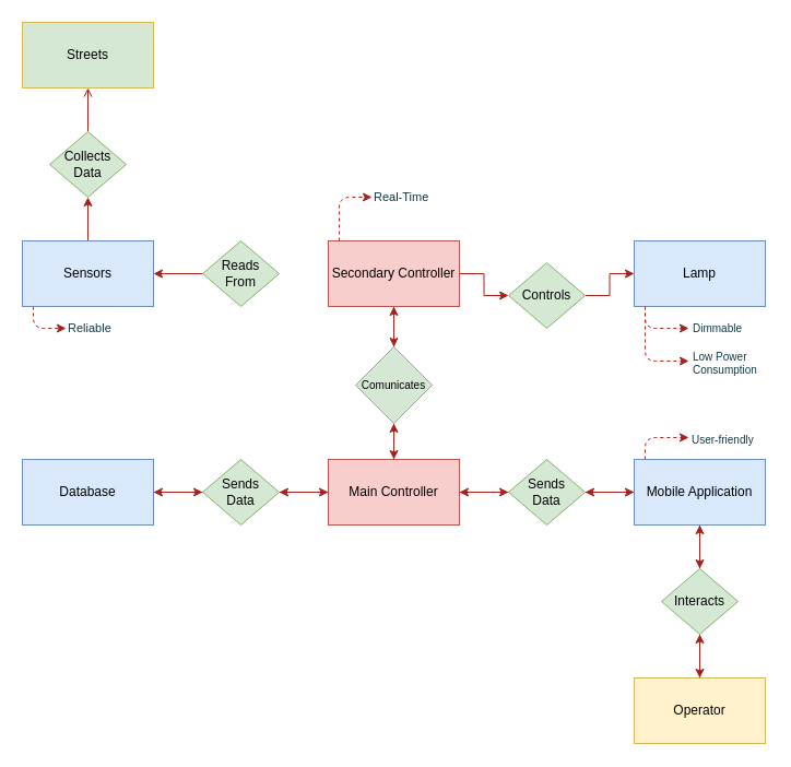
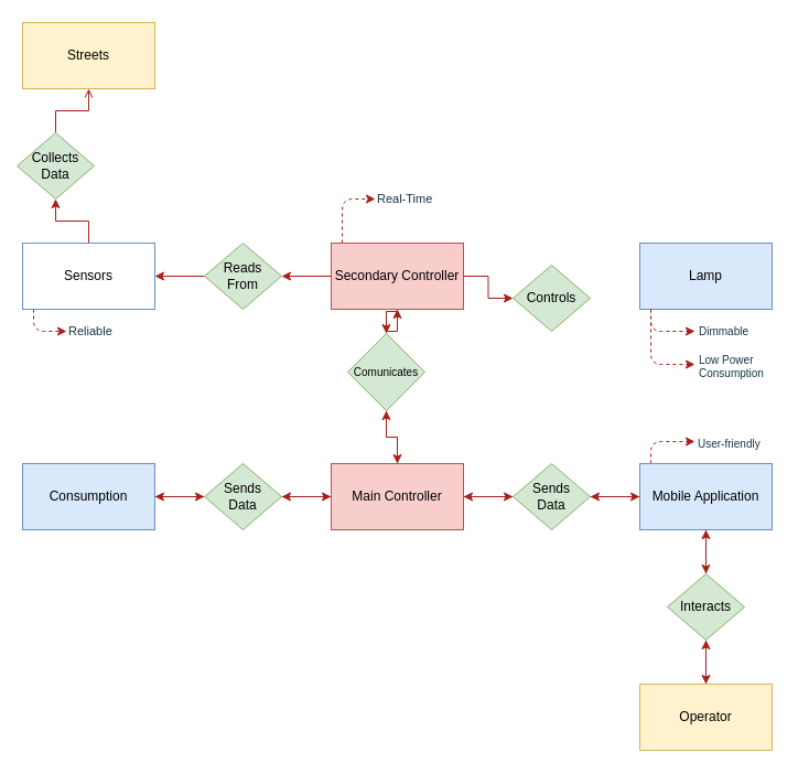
  <mxCell id="0" />
  <mxCell id="1" parent="0" />
  <mxCell id="2" style="edgeStyle=orthogonalEdgeStyle;rounded=0;orthogonalLoop=1;jettySize=auto;html=1;entryX=0.5;entryY=1;entryDx=0;entryDy=0;fontSize=10;labelBackgroundColor=#DAD2D8;strokeColor=#A8201A;fontColor=#143642;" edge="1" parent="1" source="4" target="37"><mxGeometry relative="1" as="geometry" /></mxCell>
  <mxCell id="3" style="edgeStyle=orthogonalEdgeStyle;curved=0;rounded=1;sketch=0;orthogonalLoop=1;jettySize=auto;html=1;exitX=0.25;exitY=1;exitDx=0;exitDy=0;dashed=1;fontSize=10;fontColor=#143642;strokeColor=#A8201A;fillColor=#FAE5C7;" edge="1" parent="1"><mxGeometry relative="1" as="geometry"><mxPoint x="60" y="300" as="targetPoint" /><mxPoint x="30" y="280" as="sourcePoint" /><Array as="points"><mxPoint x="30" y="300" /></Array></mxGeometry></mxCell>
- <mxCell id="4" value="Sensors" style="rounded=0;whiteSpace=wrap;html=1;fillColor=#dae8fc;strokeColor=#6c8ebf;" vertex="1" parent="1"><mxGeometry x="20" y="220" width="120" height="60" as="geometry" /></mxCell>
- <mxCell id="5" value="Streets" style="rounded=0;whiteSpace=wrap;html=1;fillColor=#d5e8d4;strokeColor=#d6b656;" vertex="1" parent="1"><mxGeometry x="20" y="20" width="120" height="60" as="geometry" /></mxCell>
+ <mxCell id="4" value="Sensors" style="rounded=0;whiteSpace=wrap;html=1;fillColor=#ffffff;strokeColor=#6c8ebf;" vertex="1" parent="1"><mxGeometry x="20" y="220" width="120" height="60" as="geometry" /></mxCell>
+ <mxCell id="5" value="Streets" style="rounded=0;whiteSpace=wrap;html=1;fillColor=#fff2cc;strokeColor=#d6b656;" vertex="1" parent="1"><mxGeometry x="20" y="20" width="120" height="60" as="geometry" /></mxCell>
  <mxCell id="6" style="edgeStyle=orthogonalEdgeStyle;rounded=0;orthogonalLoop=1;jettySize=auto;html=1;entryX=0.5;entryY=0;entryDx=0;entryDy=0;labelBackgroundColor=#DAD2D8;strokeColor=#A8201A;fontColor=#143642;" edge="1" parent="1" source="10" target="23"><mxGeometry relative="1" as="geometry" /></mxCell>
+ <mxCell id="7" style="edgeStyle=orthogonalEdgeStyle;rounded=0;orthogonalLoop=1;jettySize=auto;html=1;entryX=1;entryY=0.5;entryDx=0;entryDy=0;labelBackgroundColor=#DAD2D8;strokeColor=#A8201A;fontColor=#143642;" edge="1" parent="1" source="10" target="25"><mxGeometry relative="1" as="geometry" /></mxCell>
  <mxCell id="8" style="edgeStyle=orthogonalEdgeStyle;rounded=0;orthogonalLoop=1;jettySize=auto;html=1;entryX=0;entryY=0.5;entryDx=0;entryDy=0;fontSize=10;labelBackgroundColor=#DAD2D8;strokeColor=#A8201A;fontColor=#143642;" edge="1" parent="1" source="10" target="27"><mxGeometry relative="1" as="geometry" /></mxCell>
  <mxCell id="9" style="edgeStyle=orthogonalEdgeStyle;curved=0;rounded=1;sketch=0;orthogonalLoop=1;jettySize=auto;html=1;exitX=0.25;exitY=0;exitDx=0;exitDy=0;dashed=1;fontSize=10;fontColor=#143642;strokeColor=#A8201A;fillColor=#FAE5C7;" edge="1" parent="1"><mxGeometry relative="1" as="geometry"><mxPoint x="340" y="180" as="targetPoint" /><mxPoint x="310" y="220" as="sourcePoint" /><Array as="points"><mxPoint x="310" y="180" /><mxPoint x="340" y="180" /></Array></mxGeometry></mxCell>
  <mxCell id="10" value="Secondary Controller " style="rounded=0;whiteSpace=wrap;html=1;fillColor=#f8cecc;strokeColor=#b85450;" vertex="1" parent="1"><mxGeometry x="300" y="220" width="120" height="60" as="geometry" /></mxCell>
  <mxCell id="11" style="edgeStyle=orthogonalEdgeStyle;rounded=0;orthogonalLoop=1;jettySize=auto;html=1;entryX=0.5;entryY=1;entryDx=0;entryDy=0;labelBackgroundColor=#DAD2D8;strokeColor=#A8201A;fontColor=#143642;" edge="1" parent="1" source="14" target="23"><mxGeometry relative="1" as="geometry" /></mxCell>
  <mxCell id="12" style="edgeStyle=orthogonalEdgeStyle;rounded=0;orthogonalLoop=1;jettySize=auto;html=1;entryX=1;entryY=0.5;entryDx=0;entryDy=0;fontSize=10;labelBackgroundColor=#DAD2D8;strokeColor=#A8201A;fontColor=#143642;" edge="1" parent="1" source="14" target="32"><mxGeometry relative="1" as="geometry" /></mxCell>
  <mxCell id="13" style="edgeStyle=orthogonalEdgeStyle;rounded=0;orthogonalLoop=1;jettySize=auto;html=1;entryX=0;entryY=0.5;entryDx=0;entryDy=0;fontSize=10;labelBackgroundColor=#DAD2D8;strokeColor=#A8201A;fontColor=#143642;" edge="1" parent="1" source="14" target="35"><mxGeometry relative="1" as="geometry" /></mxCell>
  <mxCell id="14" value="Main Controller" style="rounded=0;whiteSpace=wrap;html=1;fillColor=#f8cecc;strokeColor=#b85450;" vertex="1" parent="1"><mxGeometry x="300" y="420" width="120" height="60" as="geometry" /></mxCell>
  <mxCell id="15" style="edgeStyle=orthogonalEdgeStyle;rounded=0;orthogonalLoop=1;jettySize=auto;html=1;fontSize=10;labelBackgroundColor=#DAD2D8;strokeColor=#A8201A;fontColor=#143642;" edge="1" parent="1" source="18" target="35"><mxGeometry relative="1" as="geometry" /></mxCell>
  <mxCell id="16" style="edgeStyle=orthogonalEdgeStyle;rounded=0;orthogonalLoop=1;jettySize=auto;html=1;entryX=0.5;entryY=0;entryDx=0;entryDy=0;fontSize=10;labelBackgroundColor=#DAD2D8;strokeColor=#A8201A;fontColor=#143642;" edge="1" parent="1" source="18" target="40"><mxGeometry relative="1" as="geometry" /></mxCell>
  <mxCell id="17" style="edgeStyle=orthogonalEdgeStyle;curved=0;rounded=1;sketch=0;orthogonalLoop=1;jettySize=auto;html=1;exitX=0.25;exitY=0;exitDx=0;exitDy=0;dashed=1;fontSize=10;fontColor=#143642;strokeColor=#A8201A;fillColor=#FAE5C7;" edge="1" parent="1"><mxGeometry relative="1" as="geometry"><mxPoint x="630" y="400" as="targetPoint" /><mxPoint x="590" y="420" as="sourcePoint" /><Array as="points"><mxPoint x="590" y="400" /></Array></mxGeometry></mxCell>
  <mxCell id="18" value="Mobile Application" style="rounded=0;whiteSpace=wrap;html=1;fillColor=#dae8fc;strokeColor=#6c8ebf;" vertex="1" parent="1"><mxGeometry x="580" y="420" width="120" height="60" as="geometry" /></mxCell>
  <mxCell id="19" style="edgeStyle=orthogonalEdgeStyle;curved=0;rounded=1;sketch=0;orthogonalLoop=1;jettySize=auto;html=1;exitX=0.25;exitY=1;exitDx=0;exitDy=0;fontColor=#143642;strokeColor=#A8201A;fillColor=#FAE5C7;dashed=1;" edge="1" parent="1"><mxGeometry relative="1" as="geometry"><mxPoint x="630" y="300" as="targetPoint" /><mxPoint x="590" y="280" as="sourcePoint" /><Array as="points"><mxPoint x="590" y="300" /></Array></mxGeometry></mxCell>
  <mxCell id="20" value="Lamp" style="rounded=0;whiteSpace=wrap;html=1;fillColor=#dae8fc;strokeColor=#6c8ebf;" vertex="1" parent="1"><mxGeometry x="580" y="220" width="120" height="60" as="geometry" /></mxCell>
  <mxCell id="21" style="edgeStyle=orthogonalEdgeStyle;rounded=0;orthogonalLoop=1;jettySize=auto;html=1;entryX=0.5;entryY=1;entryDx=0;entryDy=0;labelBackgroundColor=#DAD2D8;strokeColor=#A8201A;fontColor=#143642;" edge="1" parent="1" source="23" target="10"><mxGeometry relative="1" as="geometry" /></mxCell>
  <mxCell id="22" style="edgeStyle=orthogonalEdgeStyle;rounded=0;orthogonalLoop=1;jettySize=auto;html=1;entryX=0.5;entryY=0;entryDx=0;entryDy=0;labelBackgroundColor=#DAD2D8;strokeColor=#A8201A;fontColor=#143642;" edge="1" parent="1" source="23" target="14"><mxGeometry relative="1" as="geometry" /></mxCell>
- <mxCell id="23" value="Comunicates" style="rhombus;whiteSpace=wrap;html=1;fontSize=10;fillColor=#d5e8d4;strokeColor=#82b366;" vertex="1" parent="1"><mxGeometry x="325" y="317" width="70" height="70" as="geometry" /></mxCell>
+ <mxCell id="23" value="Comunicates" style="rhombus;whiteSpace=wrap;html=1;fontSize=10;fillColor=#d5e8d4;strokeColor=#82b366;" vertex="1" parent="1"><mxGeometry x="315" y="302" width="70" height="70" as="geometry" /></mxCell>
  <mxCell id="24" style="edgeStyle=orthogonalEdgeStyle;rounded=0;orthogonalLoop=1;jettySize=auto;html=1;entryX=1;entryY=0.5;entryDx=0;entryDy=0;labelBackgroundColor=#DAD2D8;strokeColor=#A8201A;fontColor=#143642;" edge="1" parent="1" source="25" target="4"><mxGeometry relative="1" as="geometry" /></mxCell>
  <mxCell id="25" value="&lt;div&gt;Reads &lt;br&gt;&lt;/div&gt;&lt;div&gt;From&lt;/div&gt;" style="rhombus;whiteSpace=wrap;html=1;fillColor=#d5e8d4;strokeColor=#82b366;" vertex="1" parent="1"><mxGeometry x="185" y="220" width="70" height="60" as="geometry" /></mxCell>
- <mxCell id="26" style="edgeStyle=orthogonalEdgeStyle;rounded=0;orthogonalLoop=1;jettySize=auto;html=1;entryX=0;entryY=0.5;entryDx=0;entryDy=0;fontSize=10;labelBackgroundColor=#DAD2D8;strokeColor=#A8201A;fontColor=#143642;" edge="1" parent="1" source="27" target="20"><mxGeometry relative="1" as="geometry" /></mxCell>
  <mxCell id="27" value="Controls" style="rhombus;whiteSpace=wrap;html=1;fillColor=#d5e8d4;strokeColor=#82b366;" vertex="1" parent="1"><mxGeometry x="465" y="240" width="70" height="60" as="geometry" /></mxCell>
  <mxCell id="28" style="edgeStyle=orthogonalEdgeStyle;rounded=0;orthogonalLoop=1;jettySize=auto;html=1;entryX=0;entryY=0.5;entryDx=0;entryDy=0;fontSize=10;labelBackgroundColor=#DAD2D8;strokeColor=#A8201A;fontColor=#143642;" edge="1" parent="1" source="29" target="32"><mxGeometry relative="1" as="geometry" /></mxCell>
- <mxCell id="29" value="Database" style="rounded=0;whiteSpace=wrap;html=1;fillColor=#dae8fc;strokeColor=#6c8ebf;" vertex="1" parent="1"><mxGeometry x="20" y="420" width="120" height="60" as="geometry" /></mxCell>
+ <mxCell id="29" value="Consumption" style="rounded=0;whiteSpace=wrap;html=1;fillColor=#dae8fc;strokeColor=#6c8ebf;" vertex="1" parent="1"><mxGeometry x="20" y="420" width="120" height="60" as="geometry" /></mxCell>
  <mxCell id="30" style="edgeStyle=orthogonalEdgeStyle;rounded=0;orthogonalLoop=1;jettySize=auto;html=1;entryX=0;entryY=0.5;entryDx=0;entryDy=0;fontSize=10;labelBackgroundColor=#DAD2D8;strokeColor=#A8201A;fontColor=#143642;" edge="1" parent="1" source="32" target="14"><mxGeometry relative="1" as="geometry" /></mxCell>
  <mxCell id="31" style="edgeStyle=orthogonalEdgeStyle;rounded=0;orthogonalLoop=1;jettySize=auto;html=1;entryX=1;entryY=0.5;entryDx=0;entryDy=0;fontSize=10;labelBackgroundColor=#DAD2D8;strokeColor=#A8201A;fontColor=#143642;" edge="1" parent="1" source="32" target="29"><mxGeometry relative="1" as="geometry" /></mxCell>
  <mxCell id="32" value="&lt;div&gt;Sends &lt;br&gt;&lt;/div&gt;&lt;div&gt;Data&lt;/div&gt;" style="rhombus;whiteSpace=wrap;html=1;fillColor=#d5e8d4;strokeColor=#82b366;" vertex="1" parent="1"><mxGeometry x="185" y="420" width="70" height="60" as="geometry" /></mxCell>
  <mxCell id="33" style="edgeStyle=orthogonalEdgeStyle;rounded=0;orthogonalLoop=1;jettySize=auto;html=1;entryX=0;entryY=0.5;entryDx=0;entryDy=0;fontSize=10;labelBackgroundColor=#DAD2D8;strokeColor=#A8201A;fontColor=#143642;" edge="1" parent="1" source="35" target="18"><mxGeometry relative="1" as="geometry" /></mxCell>
  <mxCell id="34" style="edgeStyle=orthogonalEdgeStyle;rounded=0;orthogonalLoop=1;jettySize=auto;html=1;entryX=1;entryY=0.5;entryDx=0;entryDy=0;fontSize=10;labelBackgroundColor=#DAD2D8;strokeColor=#A8201A;fontColor=#143642;" edge="1" parent="1" source="35" target="14"><mxGeometry relative="1" as="geometry" /></mxCell>
  <mxCell id="35" value="&lt;div&gt;Sends &lt;br&gt;&lt;/div&gt;&lt;div&gt;Data&lt;/div&gt;" style="rhombus;whiteSpace=wrap;html=1;fillColor=#d5e8d4;strokeColor=#82b366;" vertex="1" parent="1"><mxGeometry x="465" y="420" width="70" height="60" as="geometry" /></mxCell>
  <mxCell id="36" style="edgeStyle=orthogonalEdgeStyle;rounded=0;orthogonalLoop=1;jettySize=auto;html=1;entryX=0.5;entryY=1;entryDx=0;entryDy=0;fontSize=10;labelBackgroundColor=#DAD2D8;strokeColor=#A8201A;fontColor=#143642;endArrow=open;" edge="1" parent="1" source="37" target="5"><mxGeometry relative="1" as="geometry" /></mxCell>
- <mxCell id="37" value="Collects Data" style="rhombus;whiteSpace=wrap;html=1;fillColor=#d5e8d4;strokeColor=#82b366;" vertex="1" parent="1"><mxGeometry x="45" y="120" width="70" height="60" as="geometry" /></mxCell>
+ <mxCell id="37" value="Collects Data" style="rhombus;whiteSpace=wrap;html=1;fillColor=#d5e8d4;strokeColor=#82b366;" vertex="1" parent="1"><mxGeometry x="15" y="120" width="70" height="60" as="geometry" /></mxCell>
  <mxCell id="38" style="edgeStyle=orthogonalEdgeStyle;rounded=0;orthogonalLoop=1;jettySize=auto;html=1;exitX=0.5;exitY=1;exitDx=0;exitDy=0;fontSize=10;labelBackgroundColor=#DAD2D8;strokeColor=#A8201A;fontColor=#143642;" edge="1" parent="1" source="40" target="42"><mxGeometry relative="1" as="geometry" /></mxCell>
  <mxCell id="39" style="edgeStyle=orthogonalEdgeStyle;rounded=0;orthogonalLoop=1;jettySize=auto;html=1;entryX=0.5;entryY=1;entryDx=0;entryDy=0;fontSize=10;labelBackgroundColor=#DAD2D8;strokeColor=#A8201A;fontColor=#143642;" edge="1" parent="1" source="40" target="18"><mxGeometry relative="1" as="geometry" /></mxCell>
  <mxCell id="40" value="Interacts" style="rhombus;whiteSpace=wrap;html=1;fillColor=#d5e8d4;strokeColor=#82b366;" vertex="1" parent="1"><mxGeometry x="605" y="520" width="70" height="60" as="geometry" /></mxCell>
  <mxCell id="41" style="edgeStyle=orthogonalEdgeStyle;rounded=0;orthogonalLoop=1;jettySize=auto;html=1;fontSize=10;labelBackgroundColor=#DAD2D8;strokeColor=#A8201A;fontColor=#143642;" edge="1" parent="1" source="42" target="40"><mxGeometry relative="1" as="geometry" /></mxCell>
  <mxCell id="42" value="Operator" style="rounded=0;whiteSpace=wrap;html=1;fillColor=#fff2cc;strokeColor=#d6b656;" vertex="1" parent="1"><mxGeometry x="580" y="620" width="120" height="60" as="geometry" /></mxCell>
  <mxCell id="43" value="&lt;div&gt;Low Power &lt;br&gt;&lt;/div&gt;&lt;div&gt;Consumption&lt;/div&gt;" style="text;html=1;align=left;verticalAlign=middle;resizable=0;points=[];autosize=1;strokeColor=none;fillColor=none;fontColor=#143642;fontSize=10;" vertex="1" parent="1"><mxGeometry x="632" y="317" width="70" height="30" as="geometry" /></mxCell>
  <mxCell id="44" style="edgeStyle=orthogonalEdgeStyle;curved=0;rounded=1;sketch=0;orthogonalLoop=1;jettySize=auto;html=1;exitX=0.25;exitY=1;exitDx=0;exitDy=0;fontColor=#143642;strokeColor=#A8201A;fillColor=#FAE5C7;dashed=1;" edge="1" parent="1"><mxGeometry relative="1" as="geometry"><mxPoint x="630" y="330" as="targetPoint" /><mxPoint x="590" y="280" as="sourcePoint" /><Array as="points"><mxPoint x="590" y="330" /><mxPoint x="630" y="330" /></Array></mxGeometry></mxCell>
  <mxCell id="45" value="Dimmable" style="text;html=1;align=left;verticalAlign=middle;resizable=0;points=[];autosize=1;strokeColor=none;fillColor=none;fontColor=#143642;fontSize=10;" vertex="1" parent="1"><mxGeometry x="632" y="290" width="60" height="20" as="geometry" /></mxCell>
  <mxCell id="46" value="Real-Time" style="text;html=1;align=left;verticalAlign=middle;resizable=0;points=[];autosize=1;strokeColor=none;fillColor=none;fontColor=#143642;fontSize=11;" vertex="1" parent="1"><mxGeometry x="340" y="170" width="70" height="20" as="geometry" /></mxCell>
  <mxCell id="47" value="Reliable" style="text;html=1;align=left;verticalAlign=middle;resizable=0;points=[];autosize=1;strokeColor=none;fillColor=none;fontColor=#143642;fontSize=11;" vertex="1" parent="1"><mxGeometry x="60" y="290" width="60" height="20" as="geometry" /></mxCell>
  <mxCell id="48" value="User-friendly" style="text;html=1;align=left;verticalAlign=middle;resizable=0;points=[];autosize=1;strokeColor=none;fillColor=none;fontColor=#143642;fontSize=10;" vertex="1" parent="1"><mxGeometry x="631" y="392" width="70" height="20" as="geometry" /></mxCell>
